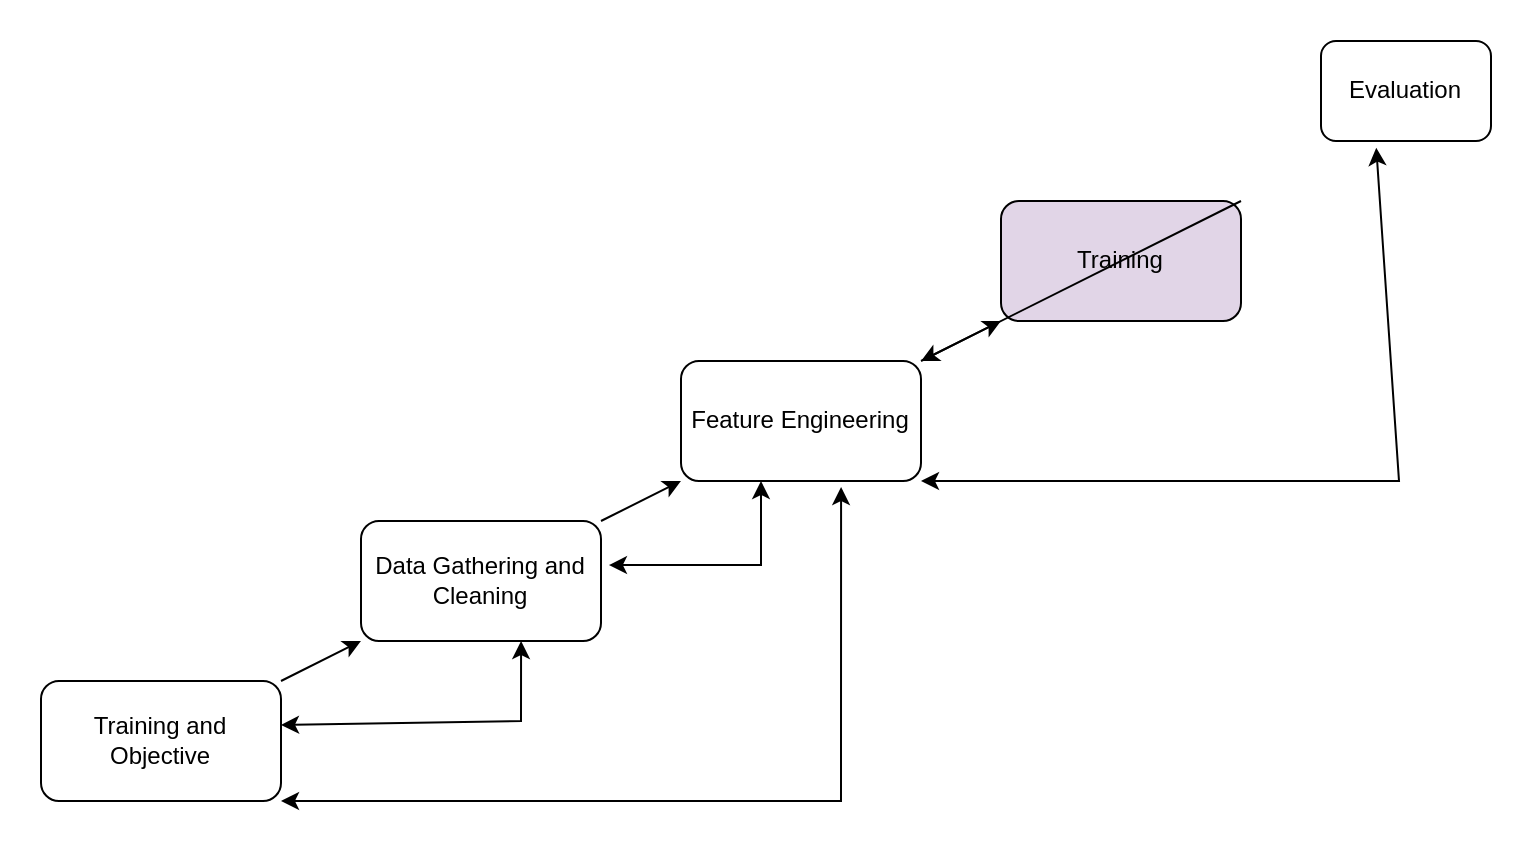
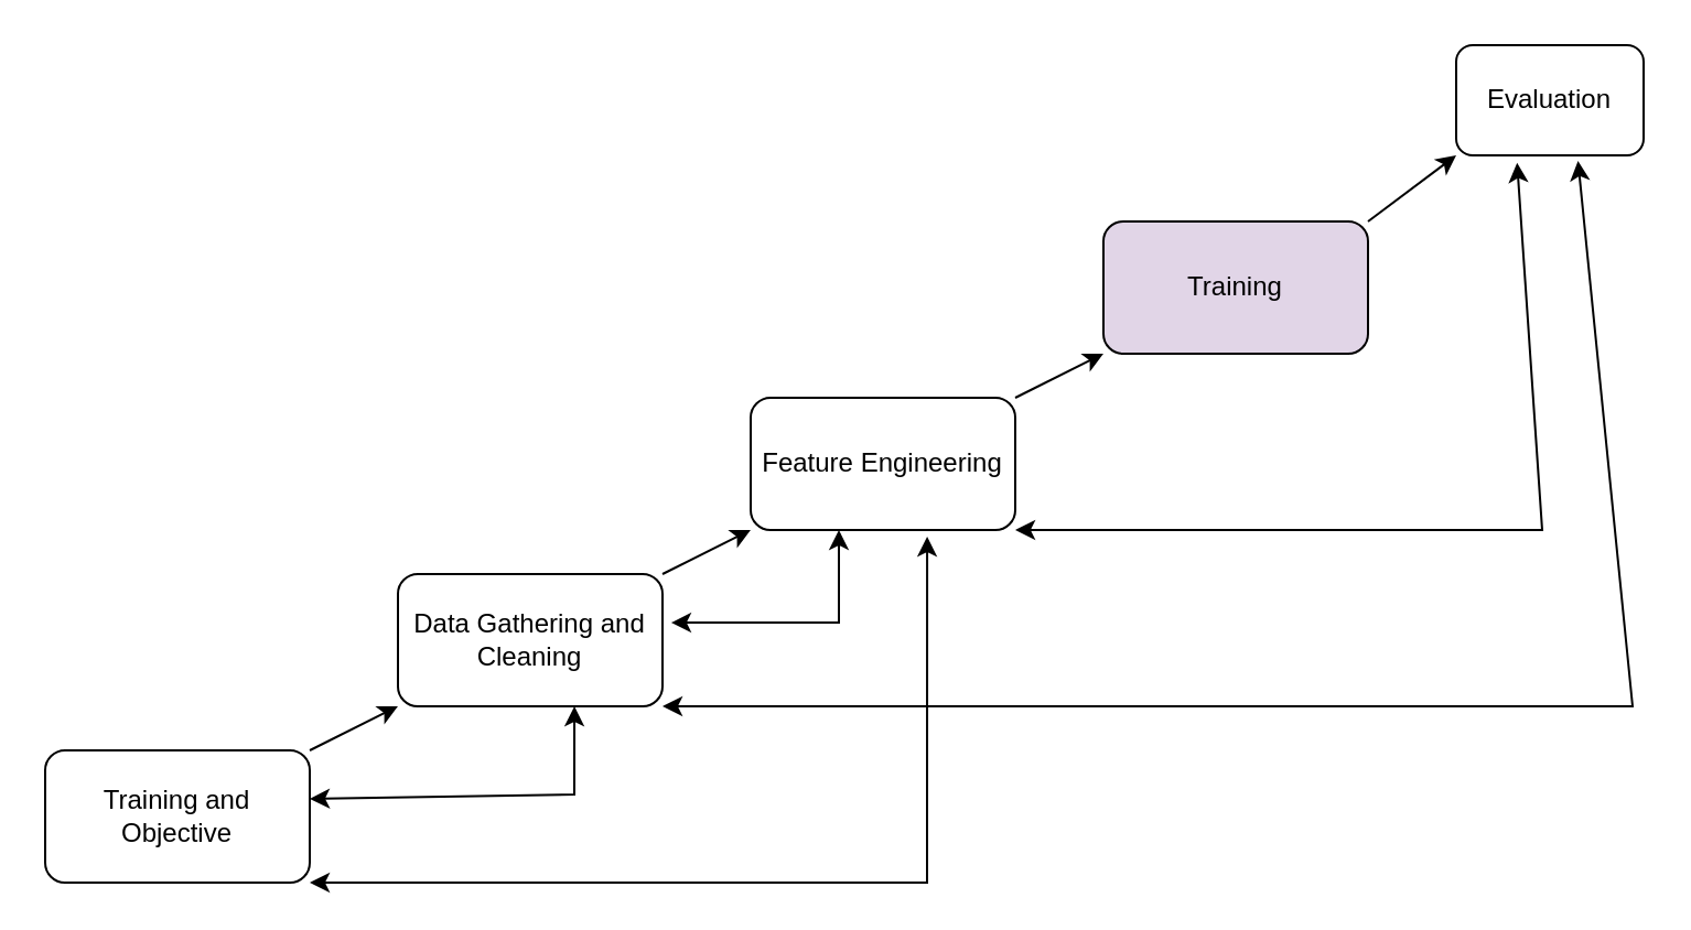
  <mxCell id="0" />
  <mxCell id="1" parent="0" />
  <mxCell id="2" value="Training and Objective" style="rounded=1;whiteSpace=wrap;html=1;" vertex="1" parent="1"><mxGeometry x="20" y="340" width="120" height="60" as="geometry" /></mxCell>
  <mxCell id="3" value="Data Gathering and Cleaning" style="rounded=1;whiteSpace=wrap;html=1;" vertex="1" parent="1"><mxGeometry x="180" y="260" width="120" height="60" as="geometry" /></mxCell>
  <mxCell id="4" value="Feature Engineering" style="rounded=1;whiteSpace=wrap;html=1;" vertex="1" parent="1"><mxGeometry x="340" y="180" width="120" height="60" as="geometry" /></mxCell>
  <mxCell id="5" value="Training" style="rounded=1;whiteSpace=wrap;html=1;fillColor=#e1d5e7;" vertex="1" parent="1"><mxGeometry x="500" y="100" width="120" height="60" as="geometry" /></mxCell>
+ <mxCell id="6" value="" style="endArrow=classic;startArrow=classic;html=1;rounded=0;entryX=0.65;entryY=1.05;entryDx=0;entryDy=0;entryPerimeter=0;exitX=1;exitY=1;exitDx=0;exitDy=0;" edge="1" parent="1" source="3" target="12"><mxGeometry width="50" height="50" relative="1" as="geometry"><mxPoint x="310" y="330" as="sourcePoint" /><mxPoint x="430" y="290" as="targetPoint" /><Array as="points"><mxPoint x="740" y="320" /></Array></mxGeometry></mxCell>
  <mxCell id="7" value="" style="endArrow=classic;startArrow=classic;html=1;rounded=0;exitX=1;exitY=1;exitDx=0;exitDy=0;entryX=0.325;entryY=1.067;entryDx=0;entryDy=0;entryPerimeter=0;" edge="1" parent="1" source="4" target="12"><mxGeometry width="50" height="50" relative="1" as="geometry"><mxPoint x="390" y="335" as="sourcePoint" /><mxPoint x="520" y="320" as="targetPoint" /><Array as="points"><mxPoint x="699" y="240" /></Array></mxGeometry></mxCell>
  <mxCell id="8" value="" style="endArrow=classic;startArrow=classic;html=1;rounded=0;entryX=0.667;entryY=1;entryDx=0;entryDy=0;entryPerimeter=0;exitX=1;exitY=0.367;exitDx=0;exitDy=0;exitPerimeter=0;" edge="1" parent="1" source="2" target="3"><mxGeometry width="50" height="50" relative="1" as="geometry"><mxPoint x="150" y="360" as="sourcePoint" /><mxPoint x="260" y="330" as="targetPoint" /><Array as="points"><mxPoint x="260" y="360" /></Array></mxGeometry></mxCell>
  <mxCell id="9" value="" style="endArrow=classic;html=1;rounded=0;entryX=0;entryY=1;entryDx=0;entryDy=0;entryPerimeter=0;" edge="1" parent="1" target="3"><mxGeometry width="50" height="50" relative="1" as="geometry"><mxPoint x="140" y="340" as="sourcePoint" /><mxPoint x="170" y="320" as="targetPoint" /></mxGeometry></mxCell>
  <mxCell id="10" value="" style="endArrow=classic;html=1;rounded=0;entryX=0;entryY=1;entryDx=0;entryDy=0;" edge="1" parent="1" target="4"><mxGeometry width="50" height="50" relative="1" as="geometry"><mxPoint x="300" y="260" as="sourcePoint" /><mxPoint x="430" y="290" as="targetPoint" /><Array as="points"><mxPoint x="300" y="260" /></Array></mxGeometry></mxCell>
  <mxCell id="11" value="" style="endArrow=classic;html=1;rounded=0;exitX=1;exitY=0;exitDx=0;exitDy=0;" edge="1" parent="1" source="4"><mxGeometry width="50" height="50" relative="1" as="geometry"><mxPoint x="380" y="340" as="sourcePoint" /><mxPoint x="500" y="160" as="targetPoint" /><Array as="points"><mxPoint x="500" y="160" /></Array></mxGeometry></mxCell>
  <mxCell id="12" value="Evaluation" style="rounded=1;whiteSpace=wrap;html=1;" vertex="1" parent="1"><mxGeometry x="660" y="20" width="85" height="50" as="geometry" /></mxCell>
- <mxCell id="13" value="" style="endArrow=classic;html=1;rounded=0;exitX=1;exitY=0;exitDx=0;exitDy=0;" edge="1" parent="1" source="5" target="4"><mxGeometry width="50" height="50" relative="1" as="geometry"><mxPoint x="620" y="110" as="sourcePoint" /><mxPoint x="670" y="60" as="targetPoint" /></mxGeometry></mxCell>
+ <mxCell id="13" value="" style="endArrow=classic;html=1;rounded=0;entryX=0;entryY=1;entryDx=0;entryDy=0;exitX=1;exitY=0;exitDx=0;exitDy=0;" edge="1" parent="1" source="5" target="12"><mxGeometry width="50" height="50" relative="1" as="geometry"><mxPoint x="620" y="110" as="sourcePoint" /><mxPoint x="670" y="60" as="targetPoint" /></mxGeometry></mxCell>
  <mxCell id="14" value="" style="endArrow=classic;startArrow=classic;html=1;rounded=0;exitX=1.033;exitY=0.367;exitDx=0;exitDy=0;exitPerimeter=0;" edge="1" parent="1" source="3"><mxGeometry width="50" height="50" relative="1" as="geometry"><mxPoint x="380" y="340" as="sourcePoint" /><mxPoint x="380" y="240" as="targetPoint" /><Array as="points"><mxPoint x="380" y="282" /></Array></mxGeometry></mxCell>
  <mxCell id="15" value="" style="endArrow=classic;startArrow=classic;html=1;rounded=0;exitX=1;exitY=1;exitDx=0;exitDy=0;entryX=0.667;entryY=1.05;entryDx=0;entryDy=0;entryPerimeter=0;" edge="1" parent="1" source="2" target="4"><mxGeometry width="50" height="50" relative="1" as="geometry"><mxPoint x="190" y="420" as="sourcePoint" /><mxPoint x="480" y="310" as="targetPoint" /><Array as="points"><mxPoint x="420" y="400" /></Array></mxGeometry></mxCell>
